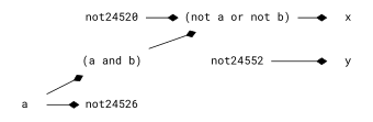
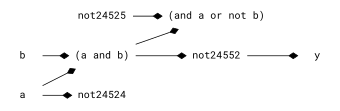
  digraph {
    fontname="Roboto Mono"
    rankdir=LR
    node [fontname="Roboto Mono" shape=plaintext]
    edge [arrowhead=diamond fontname="Roboto Mono"]
    n1 [label="(a and b)"]
    not24552
-   n3 [label="(not a or not b)"]
+   n3 [label="(and a or not b)"]
    n4 [label=y]
-   n5 [label=x]
-   not24525 [label=not24520]
+   n6 [label=b]
+   not24525
    n8 [label=a]
-   not24524 [label=not24526]
+   not24524
+   n1 -> not24552
    n1 -> n3
    not24552 -> n4
-   n3 -> n5
+   n6 -> n1
    not24525 -> n3
    n8 -> n1
    n8 -> not24524
  }
